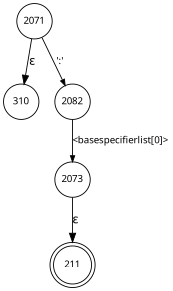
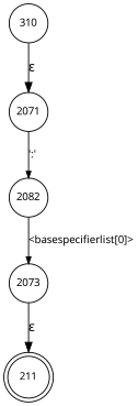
  digraph {
    fontname="Noto Sans"
    rankdir=TB
    node [fixedsize=true fontname="Noto Sans" fontsize=11 shape=circle peripheries=1]
    edge [fontname="Noto Sans"]
    n1 [label=211 shape=doublecircle width=.6 peripheries=""]
    n2 [label=310 width=.55]
    n3 [label=2071 width=.55]
    n4 [label=2082 width=.55]
    n5 [label=2073 width=.55]
-   n3 -> n2 [label="&epsilon;"]
+   n2 -> n3 [label="&epsilon;"]
    n3 -> n4 [arrowhead=normal arrowsize=.7 fontsize=11 label="':'"]
    n4 -> n5 [arrowhead=normal arrowsize=.7 fontsize=11 label="<basespecifierlist[0]>"]
    n5 -> n1 [label="&epsilon;"]
  }
